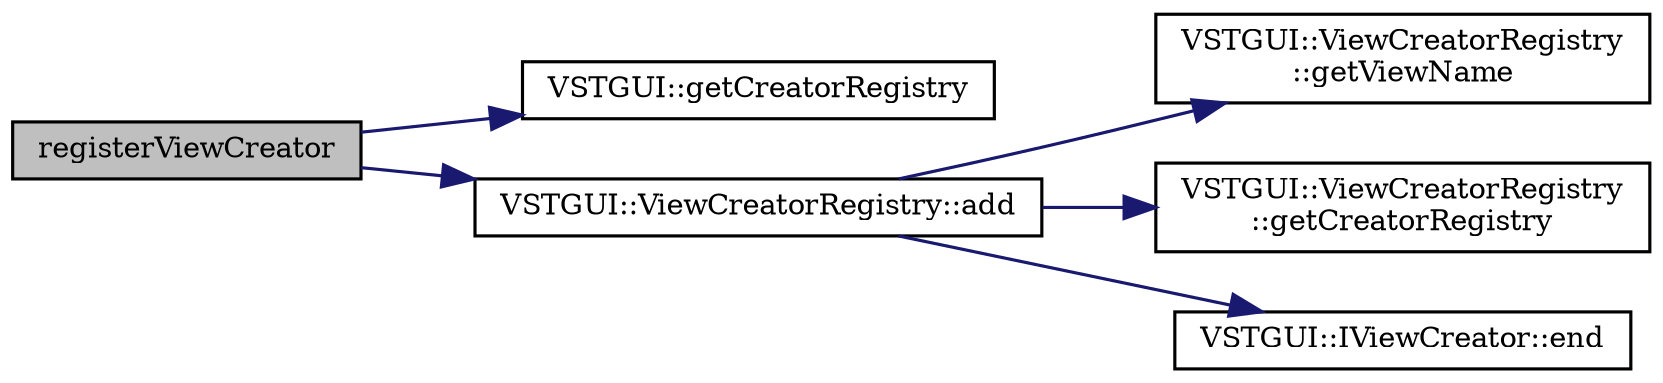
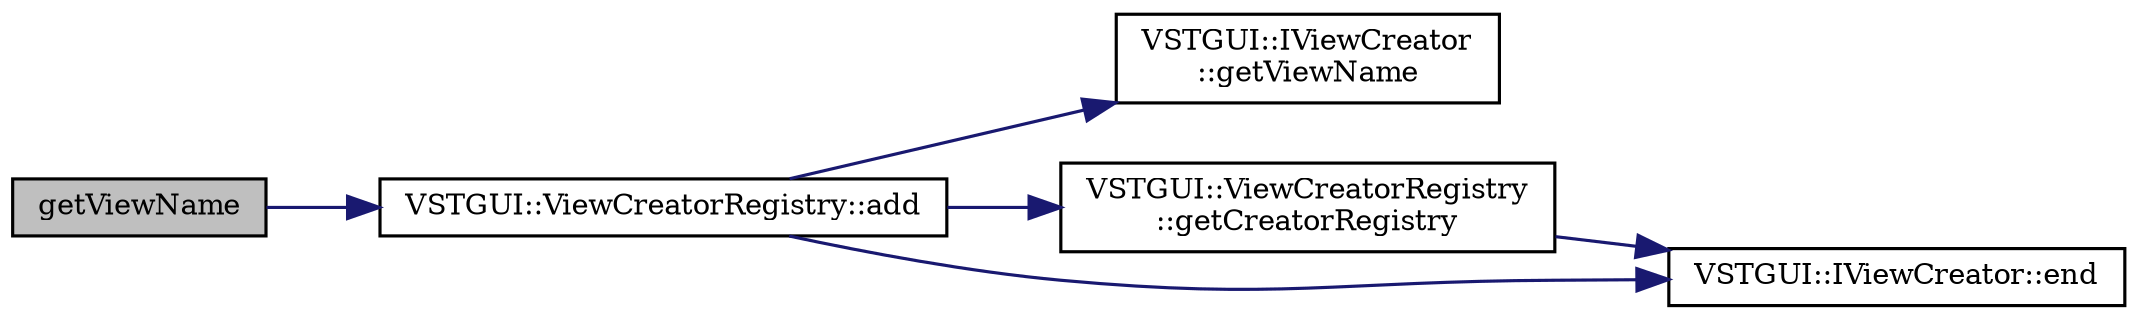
  digraph {
    fontname="DejaVu Serif"
    rankdir=LR
    node [color=black fontname="DejaVu Serif" fontsize=9 shape=record]
    edge [color=midnightblue fontname="DejaVu Serif" fontsize=9 labelfontname=Arial labelfontsize=9 style=solid]
-   n1 [fillcolor=grey75 fontcolor=black height=0.2 label=registerViewCreator style=filled width=0.4]
-   n2 [height=0.2 label="VSTGUI::getCreatorRegistry" width=0.4]
+   n1 [fillcolor=grey75 fontcolor=black height=0.2 label=getViewName style=filled width=0.4]
    n3 [height=0.2 label="VSTGUI::ViewCreatorRegistry::add" width=0.4]
-   n4 [height=0.2 label="VSTGUI::ViewCreatorRegistry\l::getViewName" width=0.4]
+   n4 [height=0.2 label="VSTGUI::IViewCreator\l::getViewName" width=0.4]
    n5 [height=0.2 label="VSTGUI::ViewCreatorRegistry\l::getCreatorRegistry" width=0.4]
    n6 [height=0.2 label="VSTGUI::IViewCreator::end" width=0.4]
-   n1 -> n2
    n1 -> n3
    n3 -> n4
    n3 -> n5
    n3 -> n6
+   n5 -> n6
  }
